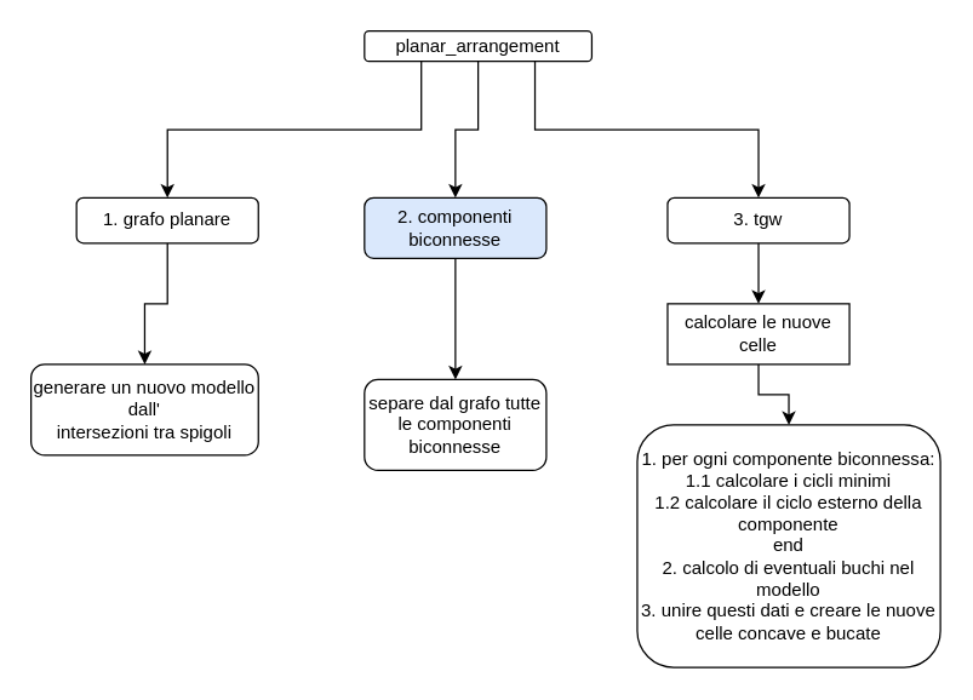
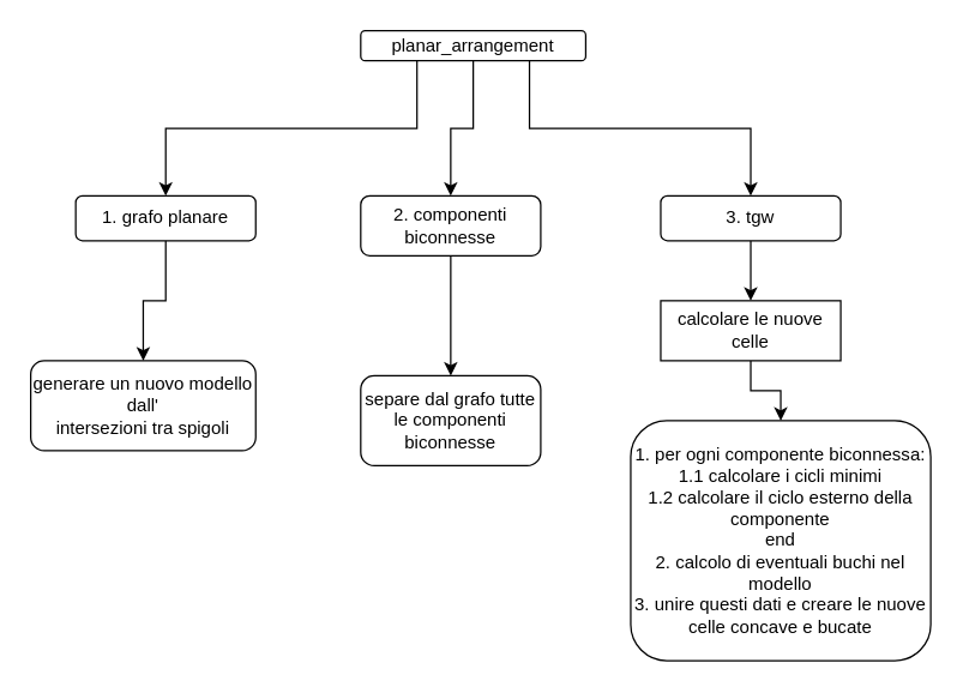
  <mxCell id="0" />
  <mxCell id="1" parent="0" />
  <mxCell id="2" style="edgeStyle=orthogonalEdgeStyle;rounded=0;orthogonalLoop=1;jettySize=auto;html=1;exitX=0.5;exitY=1;exitDx=0;exitDy=0;entryX=0.5;entryY=0;entryDx=0;entryDy=0;" edge="1" parent="1" source="3" target="12"><mxGeometry relative="1" as="geometry" /></mxCell>
  <mxCell id="3" value="1. grafo planare" style="rounded=1;whiteSpace=wrap;html=1;" parent="1" vertex="1"><mxGeometry x="50" y="130" width="120" height="30" as="geometry" /></mxCell>
  <mxCell id="4" style="edgeStyle=orthogonalEdgeStyle;rounded=0;orthogonalLoop=1;jettySize=auto;html=1;exitX=0.25;exitY=1;exitDx=0;exitDy=0;entryX=0.5;entryY=0;entryDx=0;entryDy=0;" edge="1" parent="1" source="7" target="3"><mxGeometry relative="1" as="geometry" /></mxCell>
  <mxCell id="5" style="edgeStyle=orthogonalEdgeStyle;rounded=0;orthogonalLoop=1;jettySize=auto;html=1;exitX=0.5;exitY=1;exitDx=0;exitDy=0;entryX=0.5;entryY=0;entryDx=0;entryDy=0;" edge="1" parent="1" source="7" target="11"><mxGeometry relative="1" as="geometry" /></mxCell>
  <mxCell id="6" style="edgeStyle=orthogonalEdgeStyle;rounded=0;orthogonalLoop=1;jettySize=auto;html=1;exitX=0.75;exitY=1;exitDx=0;exitDy=0;entryX=0.5;entryY=0;entryDx=0;entryDy=0;" edge="1" parent="1" source="7" target="9"><mxGeometry relative="1" as="geometry" /></mxCell>
  <mxCell id="7" value="planar_arrangement" style="rounded=1;whiteSpace=wrap;html=1;" vertex="1" parent="1"><mxGeometry x="240" y="20" width="150" height="20" as="geometry" /></mxCell>
  <mxCell id="8" style="edgeStyle=orthogonalEdgeStyle;rounded=0;orthogonalLoop=1;jettySize=auto;html=1;exitX=0.5;exitY=1;exitDx=0;exitDy=0;entryX=0.5;entryY=0;entryDx=0;entryDy=0;" edge="1" parent="1" source="9" target="15"><mxGeometry relative="1" as="geometry" /></mxCell>
  <mxCell id="9" value="3. tgw" style="rounded=1;whiteSpace=wrap;html=1;" vertex="1" parent="1"><mxGeometry x="440" y="130" width="120" height="30" as="geometry" /></mxCell>
  <mxCell id="10" style="edgeStyle=orthogonalEdgeStyle;rounded=0;orthogonalLoop=1;jettySize=auto;html=1;exitX=0.5;exitY=1;exitDx=0;exitDy=0;entryX=0.5;entryY=0;entryDx=0;entryDy=0;" edge="1" parent="1" source="11" target="13"><mxGeometry relative="1" as="geometry" /></mxCell>
- <mxCell id="11" value="2. componenti biconnesse" style="rounded=1;whiteSpace=wrap;html=1;fillColor=#dae8fc;" vertex="1" parent="1"><mxGeometry x="240" y="130" width="120" height="40" as="geometry" /></mxCell>
+ <mxCell id="11" value="2. componenti biconnesse" style="rounded=1;whiteSpace=wrap;html=1;" vertex="1" parent="1"><mxGeometry x="240" y="130" width="120" height="40" as="geometry" /></mxCell>
  <mxCell id="12" value="generare un nuovo modello dall'&lt;br&gt;&lt;div&gt;intersezioni tra spigoli &lt;br&gt;&lt;/div&gt;" style="rounded=1;whiteSpace=wrap;html=1;" vertex="1" parent="1"><mxGeometry x="20" y="240" width="150" height="60" as="geometry" /></mxCell>
  <mxCell id="13" value="separe dal grafo tutte le componenti biconnesse" style="rounded=1;whiteSpace=wrap;html=1;" vertex="1" parent="1"><mxGeometry x="240" y="250" width="120" height="60" as="geometry" /></mxCell>
  <mxCell id="14" value="" style="edgeStyle=orthogonalEdgeStyle;rounded=0;orthogonalLoop=1;jettySize=auto;html=1;" edge="1" parent="1" source="15" target="16"><mxGeometry relative="1" as="geometry" /></mxCell>
  <mxCell id="15" value="calcolare le nuove celle " style="whiteSpace=wrap;html=1;rounded=0;" vertex="1" parent="1"><mxGeometry x="440" y="200" width="120" height="40" as="geometry" /></mxCell>
  <mxCell id="16" value="&lt;div&gt;1. per ogni componente biconnessa:&lt;/div&gt;&lt;div&gt; 1.1 calcolare i cicli minimi&lt;/div&gt;&lt;div&gt;1.2 calcolare il ciclo esterno della componente &lt;br&gt;&lt;/div&gt;&lt;div&gt;end&lt;br&gt;&lt;/div&gt;&lt;div&gt;2. calcolo di eventuali buchi nel modello&lt;/div&gt;&lt;div&gt;3. unire questi dati e creare le nuove celle concave e bucate&lt;br&gt;&lt;/div&gt;" style="rounded=1;whiteSpace=wrap;html=1;" vertex="1" parent="1"><mxGeometry x="420" y="280" width="200" height="160" as="geometry" /></mxCell>
